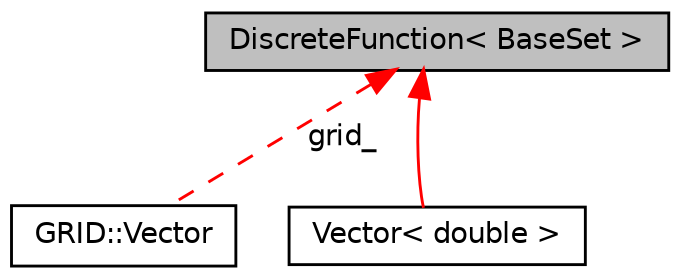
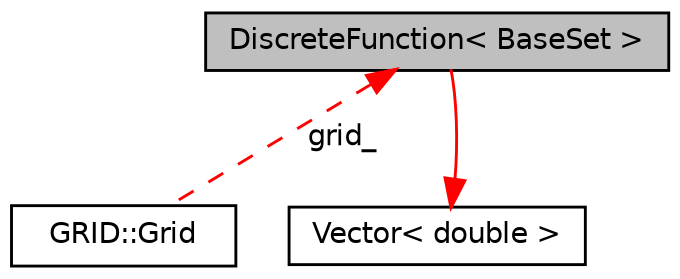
  digraph {
    node [color=black fillcolor=white fontname=Helvetica fontsize=10 shape=record style=filled]
    edge [color=red dir=back fontname=Helvetica fontsize=10 labelfontname=Helvetica labelfontsize=10]
    n1 [fillcolor=grey75 fontcolor=black height=0.2 label="DiscreteFunction\< BaseSet \>" width=0.4]
-   n2 [height=0.2 label="GRID::Vector" width=0.4]
+   n2 [height=0.2 label="GRID::Grid" width=0.4]
    n3 [height=0.2 label="Vector\< double \>" width=0.4]
    n1 -> n2 [label=" grid_" style=dashed]
-   n1 -> n3 [style=solid]
+   n3 -> n1 [style=solid]
  }
